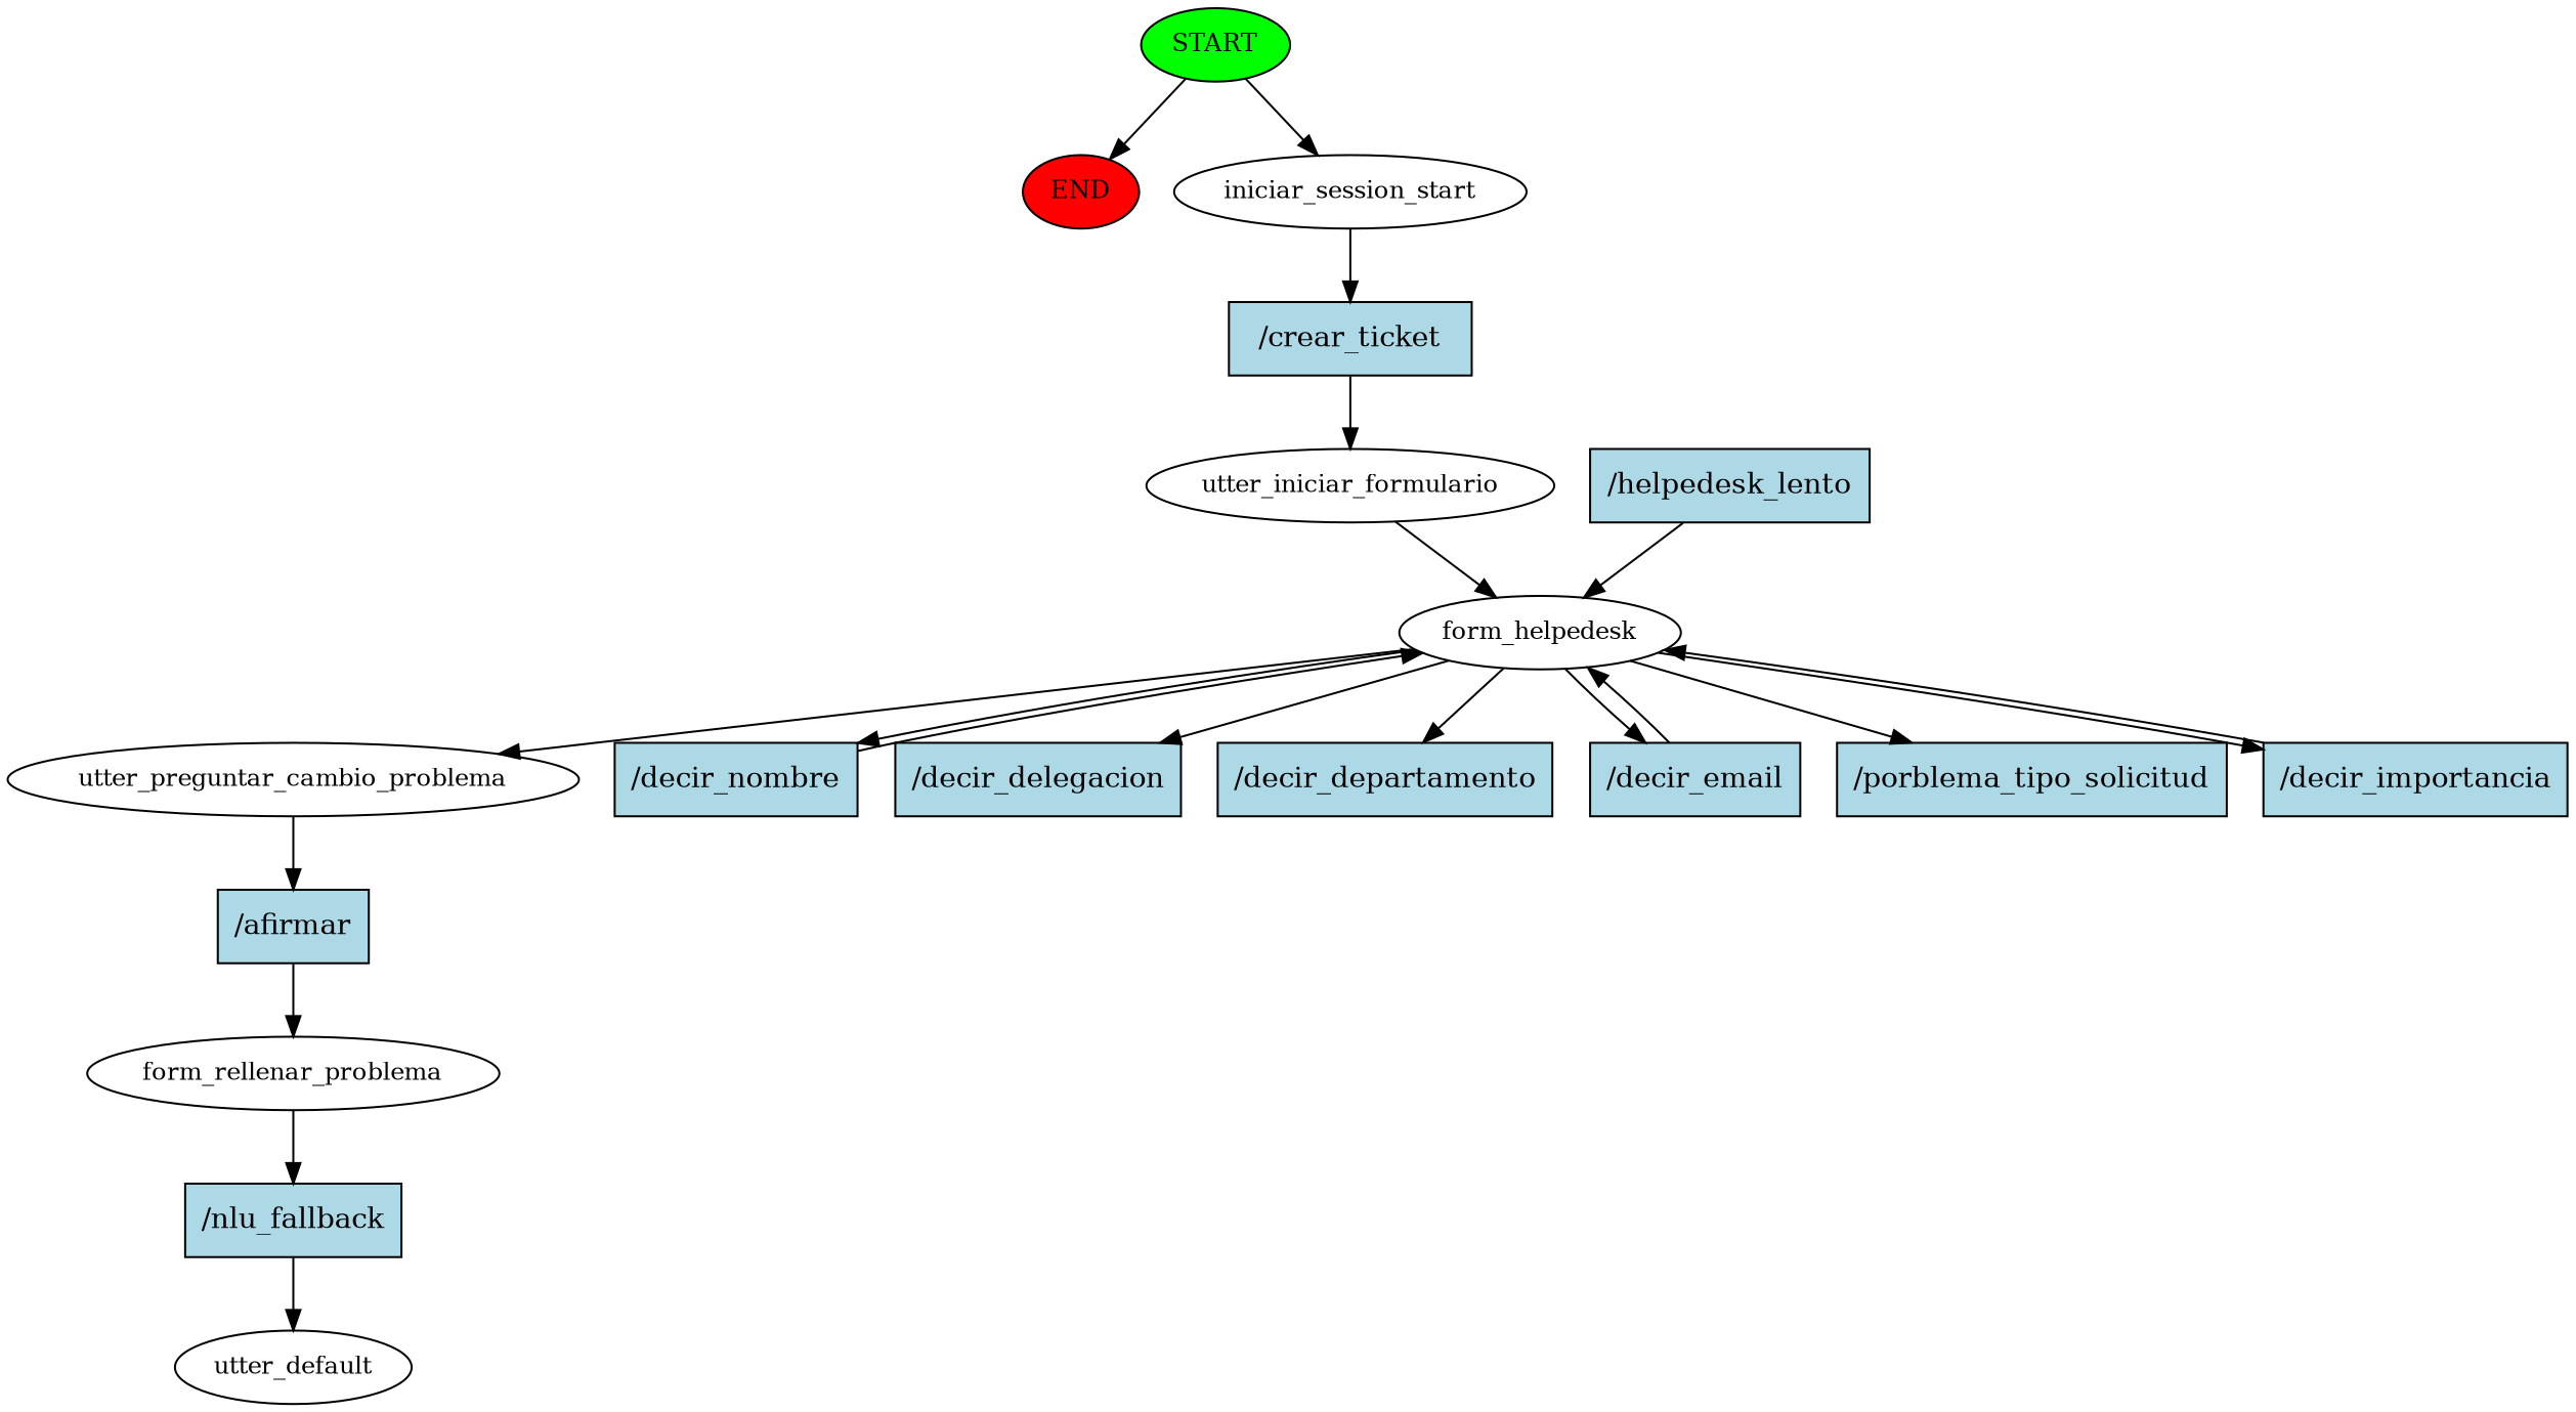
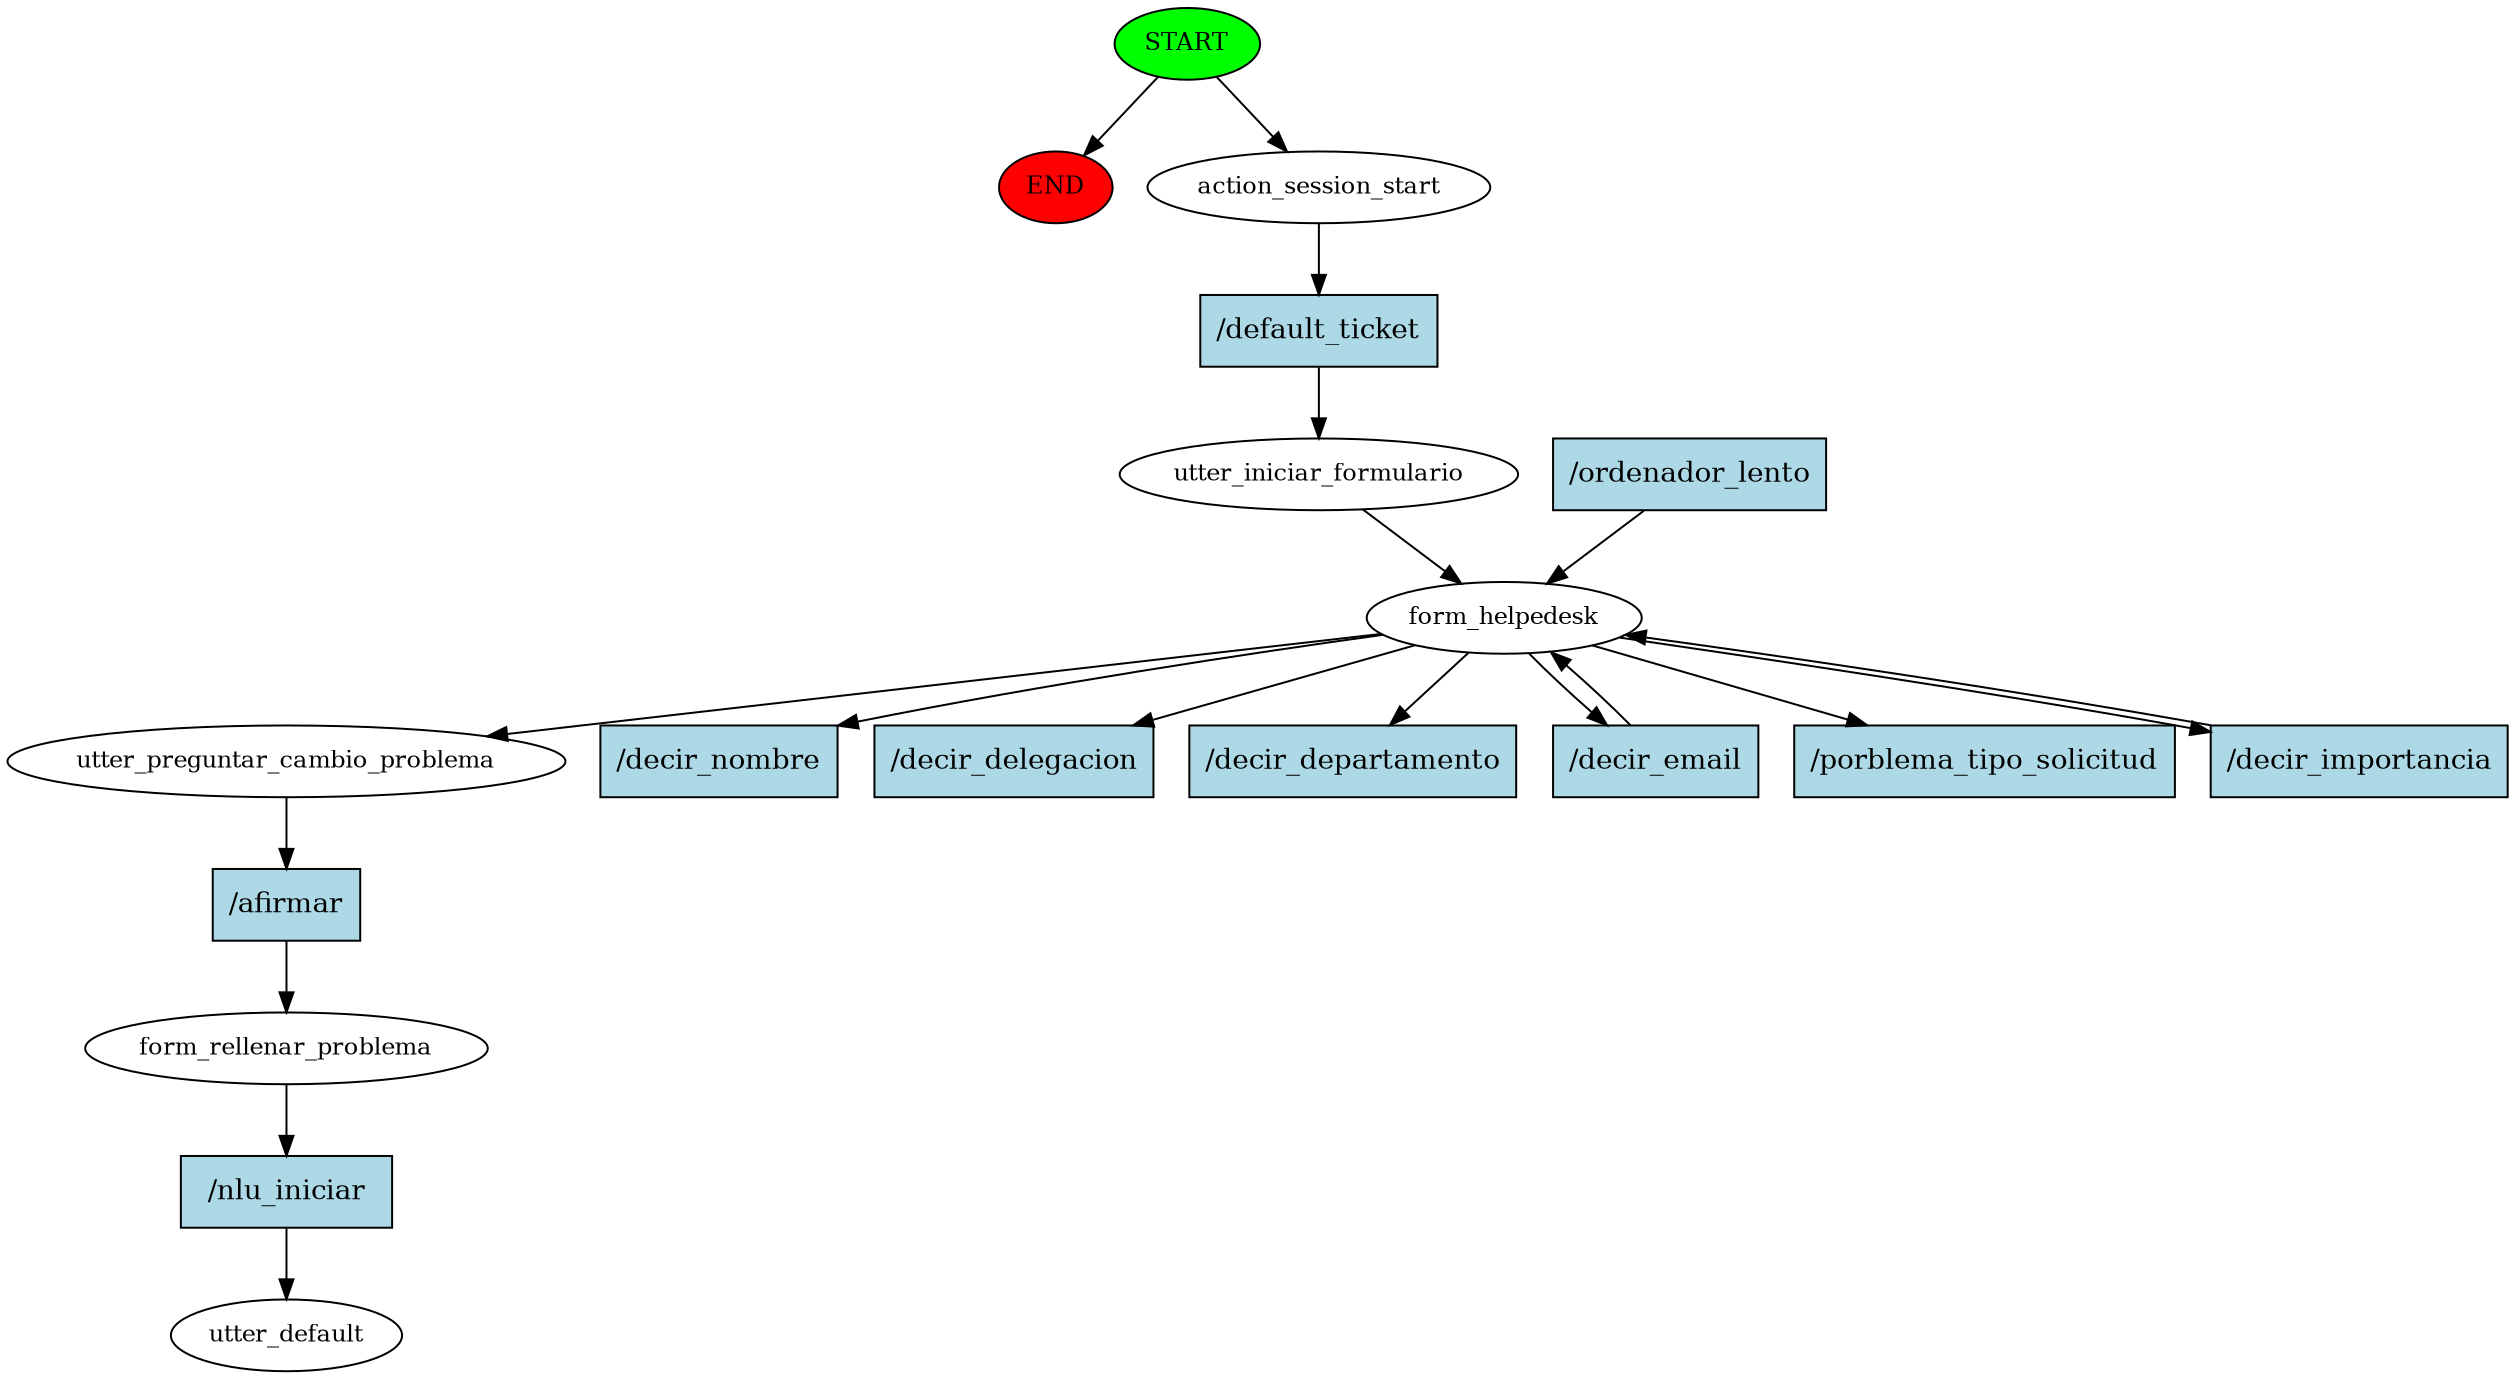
  digraph {
    node [fillcolor=lightblue style=filled shape=rect]
    n1 [fillcolor=green fontsize=12 label=START shape=""]
    n2 [fillcolor=red fontsize=12 label=END shape=""]
-   n3 [fontsize=12 label=iniciar_session_start fillcolor="" style="" shape=""]
-   n4 [label="/crear_ticket"]
+   n3 [fontsize=12 label=action_session_start fillcolor="" style="" shape=""]
+   n4 [label="/default_ticket"]
    n5 [fontsize=12 label=utter_iniciar_formulario fillcolor="" style="" shape=""]
    n6 [fontsize=12 label=form_helpedesk fillcolor="" style="" shape=""]
    n7 [fontsize=12 label=utter_preguntar_cambio_problema fillcolor="" style="" shape=""]
    n8 [label="/decir_nombre"]
    n9 [label="/decir_delegacion"]
    n10 [label="/decir_departamento"]
    n11 [label="/decir_email"]
    n12 [label="/porblema_tipo_solicitud"]
    n13 [label="/decir_importancia"]
    n14 [label="/afirmar"]
-   n15 [label="/helpedesk_lento"]
+   n15 [label="/ordenador_lento"]
    n16 [fontsize=12 label=form_rellenar_problema fillcolor="" style="" shape=""]
-   n17 [label="/nlu_fallback"]
+   n17 [label="/nlu_iniciar"]
    n18 [fontsize=12 label=utter_default fillcolor="" style="" shape=""]
    n1 -> n2
    n1 -> n3
    n3 -> n4
    n4 -> n5
    n5 -> n6
    n6 -> n7
    n6 -> n8
    n6 -> n9
    n6 -> n10
    n6 -> n11
    n6 -> n12
    n6 -> n13
    n7 -> n14
-   n8 -> n6
    n11 -> n6
    n13 -> n6
    n14 -> n16
    n15 -> n6
    n16 -> n17
    n17 -> n18
  }
